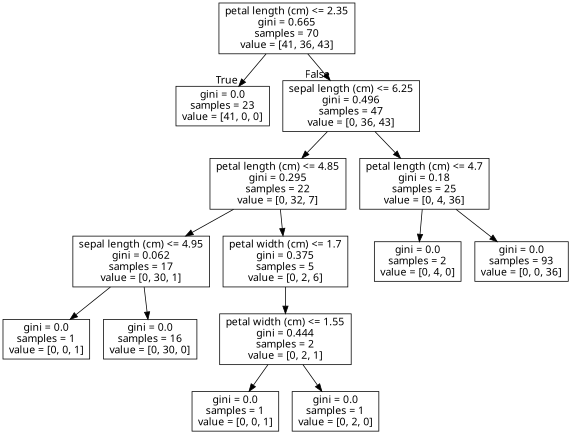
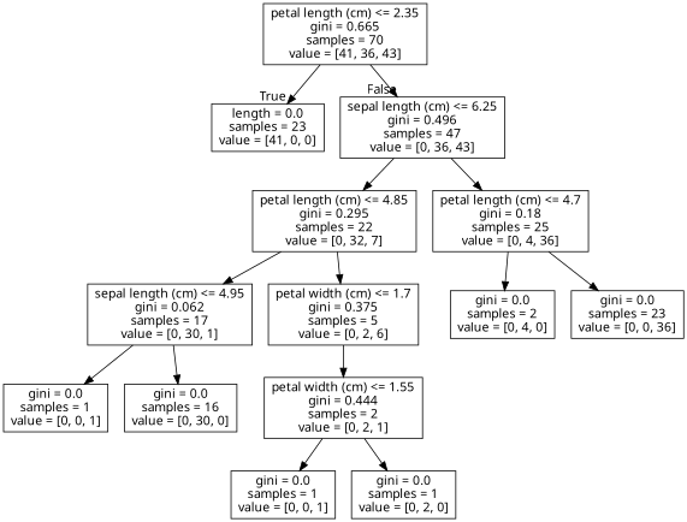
  digraph {
    fontname="Noto Sans"
    node [fontname="Noto Sans" shape=box]
    edge [fontname="Noto Sans"]
    n1 [label="petal length (cm) <= 2.35\ngini = 0.665\nsamples = 70\nvalue = [41, 36, 43]"]
-   n2 [label="gini = 0.0\nsamples = 23\nvalue = [41, 0, 0]"]
+   n2 [label="length = 0.0\nsamples = 23\nvalue = [41, 0, 0]"]
    n3 [label="sepal length (cm) <= 6.25\ngini = 0.496\nsamples = 47\nvalue = [0, 36, 43]"]
    n4 [label="petal length (cm) <= 4.85\ngini = 0.295\nsamples = 22\nvalue = [0, 32, 7]"]
    n5 [label="petal length (cm) <= 4.7\ngini = 0.18\nsamples = 25\nvalue = [0, 4, 36]"]
    n6 [label="sepal length (cm) <= 4.95\ngini = 0.062\nsamples = 17\nvalue = [0, 30, 1]"]
    n7 [label="petal width (cm) <= 1.7\ngini = 0.375\nsamples = 5\nvalue = [0, 2, 6]"]
    n8 [label="gini = 0.0\nsamples = 2\nvalue = [0, 4, 0]"]
-   n9 [label="gini = 0.0\nsamples = 93\nvalue = [0, 0, 36]"]
+   n9 [label="gini = 0.0\nsamples = 23\nvalue = [0, 0, 36]"]
    n10 [label="gini = 0.0\nsamples = 1\nvalue = [0, 0, 1]"]
    n11 [label="gini = 0.0\nsamples = 16\nvalue = [0, 30, 0]"]
    n12 [label="petal width (cm) <= 1.55\ngini = 0.444\nsamples = 2\nvalue = [0, 2, 1]"]
    n13 [label="gini = 0.0\nsamples = 1\nvalue = [0, 0, 1]"]
    n14 [label="gini = 0.0\nsamples = 1\nvalue = [0, 2, 0]"]
    n1 -> n2 [headlabel=True labelangle=45 labeldistance=2.5]
    n1 -> n3 [headlabel=False labelangle=-45 labeldistance=2.5]
    n3 -> n4
    n3 -> n5
    n4 -> n6
    n4 -> n7
    n5 -> n8
    n5 -> n9
    n6 -> n10
    n6 -> n11
    n7 -> n12
    n12 -> n13
    n12 -> n14
  }
